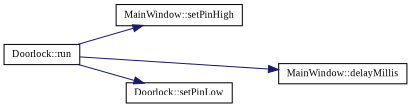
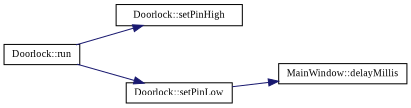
  digraph {
    fontname="Liberation Serif"
    rankdir=LR
    node [color=black fillcolor=white fontname="Liberation Serif" fontsize=10 shape=record style=filled]
    edge [color=midnightblue fontname="Liberation Serif" fontsize=10 labelfontname=Helvetica labelfontsize=10 style=solid]
    n1 [height=0.2 label="Doorlock::run" width=0.4]
-   n2 [height=0.2 label="MainWindow::setPinHigh" width=0.4]
+   n2 [height=0.2 label="Doorlock::setPinHigh" width=0.4]
    n3 [height=0.2 label="MainWindow::delayMillis" width=0.4]
    n4 [height=0.2 label="Doorlock::setPinLow" width=0.4]
    n1 -> n2
-   n1 -> n3
+   n4 -> n3
    n1 -> n4
  }
